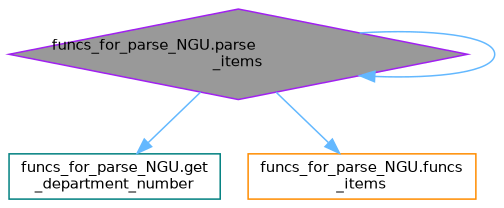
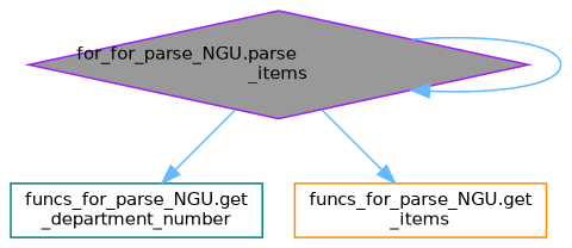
  digraph {
    rankdir=TB
    node [fillcolor=white fontname=Helvetica fontsize=10 shape=box style=filled]
    edge [color=steelblue1 fontname=Helvetica fontsize=10 labelfontname=Helvetica labelfontsize=10 style=solid]
-   n1 [color=purple fillcolor=grey60 fontcolor=black height=0.2 label="funcs_for_parse_NGU.parse\l_items" shape=diamond width=0.4]
+   n1 [color=purple fillcolor=grey60 fontcolor=black height=0.2 label="for_for_parse_NGU.parse\l_items" shape=diamond width=0.4]
    n2 [color=teal height=0.2 label="funcs_for_parse_NGU.get\l_department_number" width=0.4]
-   n3 [color=darkorange height=0.2 label="funcs_for_parse_NGU.funcs\l_items" width=0.4]
+   n3 [color=darkorange height=0.2 label="funcs_for_parse_NGU.get\l_items" width=0.4]
    n1 -> n1
    n1 -> n2
    n1 -> n3
  }
